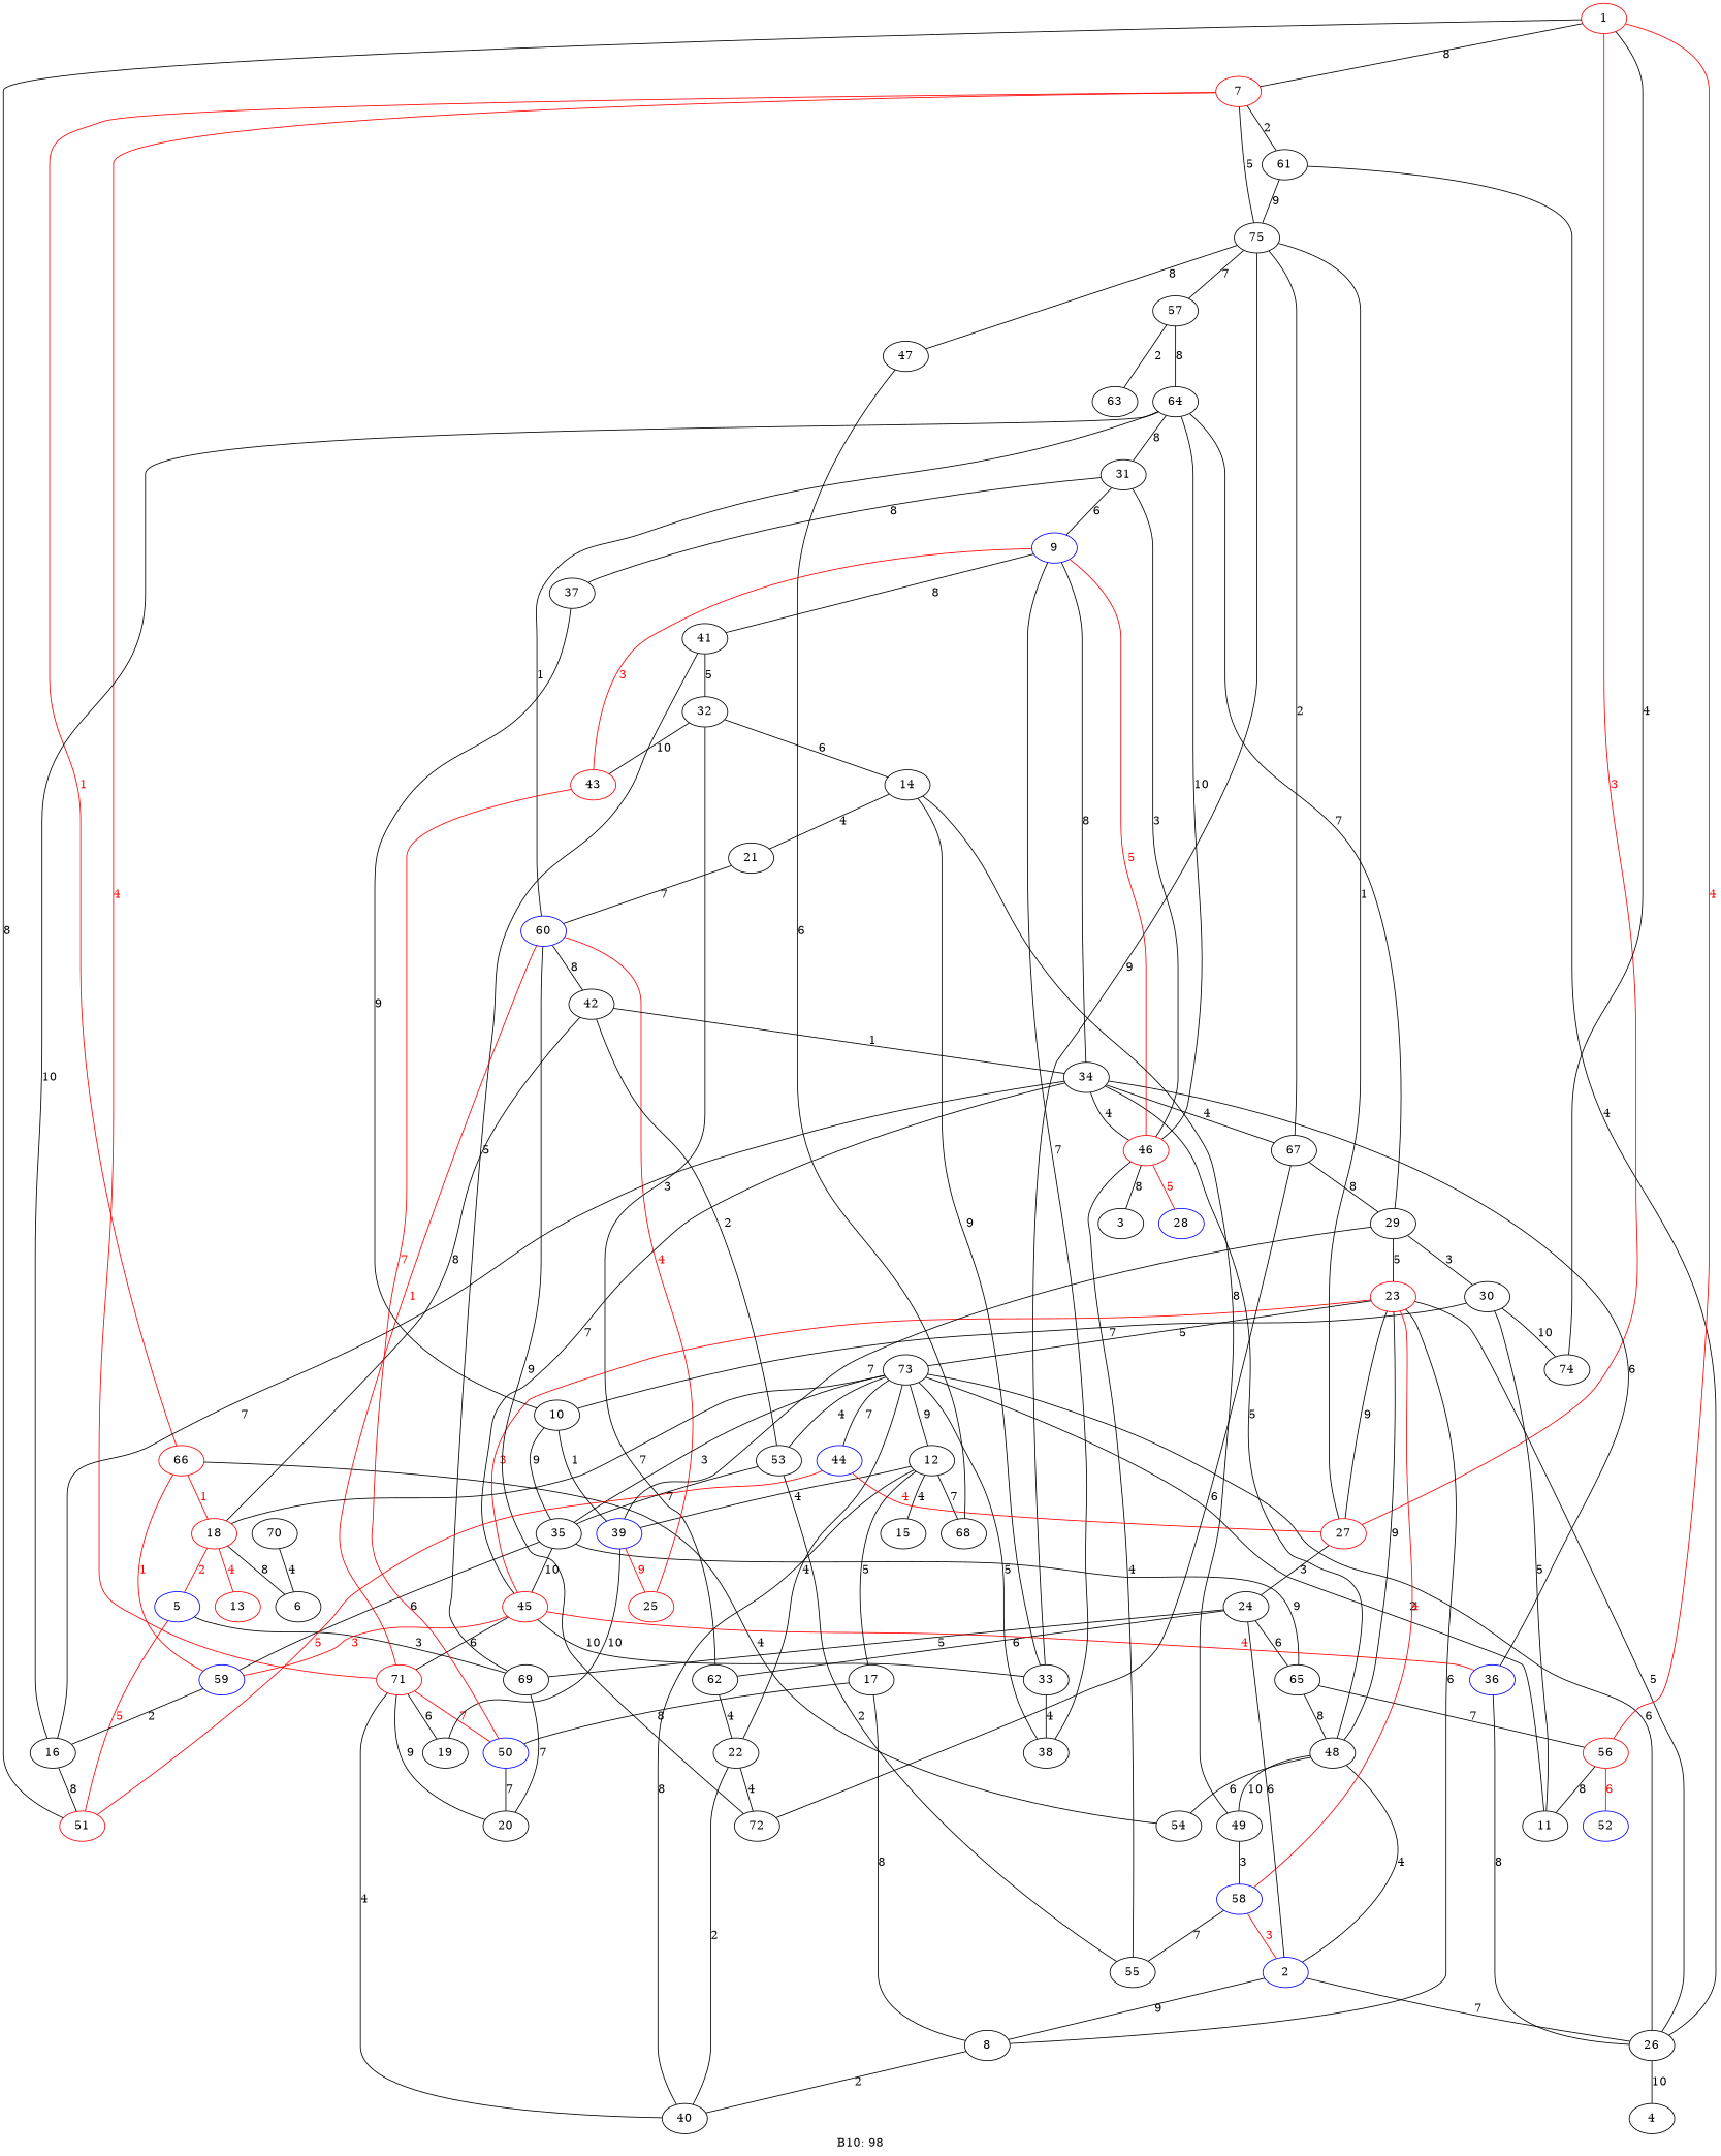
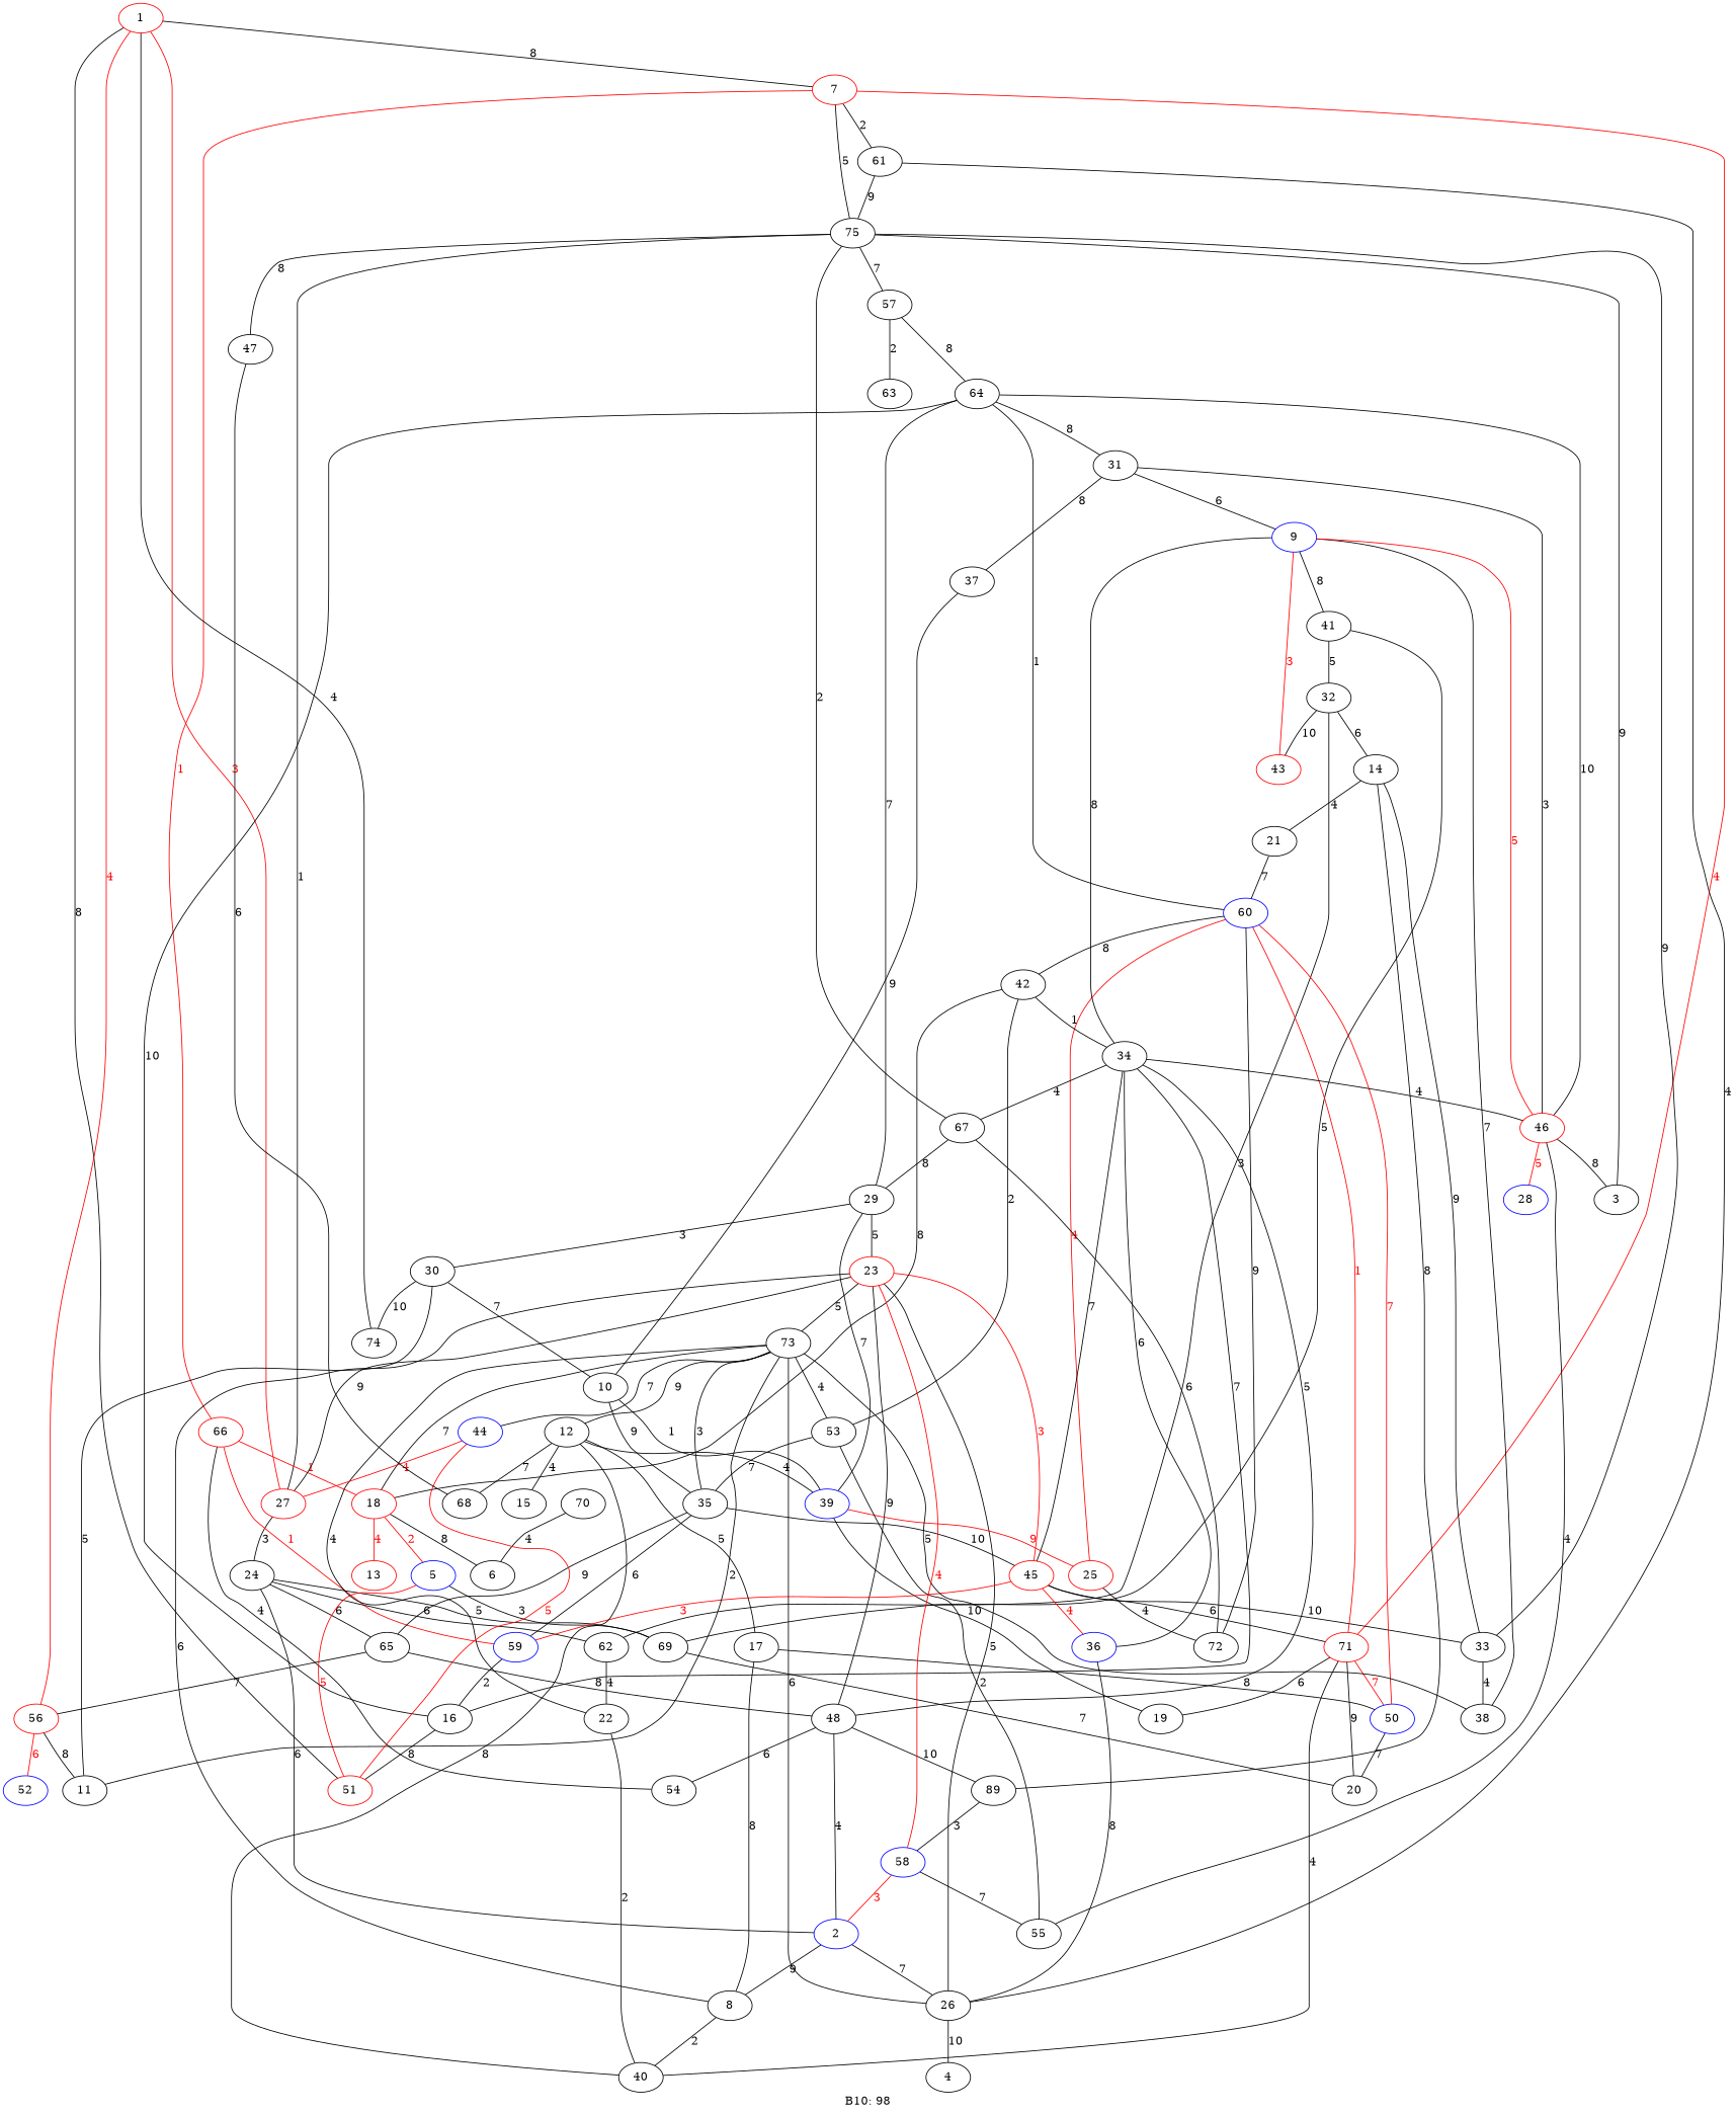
  strict graph {
    label="B10: 98"
    1 [color=red]
    7 [color=red]
    27 [color=red]
    51 [color=red]
    61
    66 [color=red]
    71 [color=red]
    24
    75
    2 [color=blue]
    8
    26
    40
    69
    62
    65
    23 [color=red]
    4
    5 [color=blue]
    41
    20
    18 [color=red]
    59 [color=blue]
    54
    50 [color=blue]
    19
    9 [color=blue]
    32
    10
    35
    39 [color=blue]
    45 [color=red]
    25 [color=red]
    12
    15
    17
    68
    70
    6
    13 [color=red]
    14
    21
    33
    60 [color=blue]
    38
    16
    42
    34
    64
    22
    72
    48
    73
    36 [color=blue]
    46 [color=red]
    28 [color=blue]
    31
    3
    55
-   49
+   49 [label=89]
    11
    44 [color=blue]
    53
    56 [color=red]
    47
    57
    29
    30
    74
    37
    43 [color=red]
    67
    58 [color=blue]
    52 [color=blue]
    63
    1 -- 7 [label=8]
    1 -- 27 [color=red fontcolor=red label=3]
    1 -- 51 [label=8]
    7 -- 61 [label=2]
    7 -- 66 [color=red fontcolor=red label=1]
    7 -- 71 [color=red fontcolor=red label=4]
    27 -- 24 [label=3]
    27 -- 75 [label=1]
    61 -- 75 [label=9]
    66 -- 18 [color=red fontcolor=red label=1]
    66 -- 59 [color=red fontcolor=red label=1]
    66 -- 54 [label=4]
    71 -- 40 [label=4]
    71 -- 20 [label=9]
    71 -- 50 [color=red fontcolor=red label=7]
    71 -- 19 [label=6]
    24 -- 69 [label=5]
    24 -- 62 [label=6]
    24 -- 65 [label=6]
    75 -- 7 [label=5]
    75 -- 33 [label=9]
+   75 -- 3 [label=9]
    75 -- 47 [label=8]
    75 -- 57 [label=7]
    2 -- 24 [label=6]
    2 -- 8 [label=9]
    2 -- 26 [label=7]
    8 -- 40 [label=2]
    26 -- 61 [label=4]
    26 -- 23 [label=5]
    26 -- 4 [label=10]
    69 -- 41 [label=5]
    69 -- 20 [label=7]
    62 -- 32 [label=3]
    62 -- 22 [label=4]
    65 -- 48 [label=8]
    65 -- 56 [label=7]
    23 -- 27 [label=9]
    23 -- 8 [label=6]
    23 -- 45 [color=red fontcolor=red label=3]
    23 -- 48 [label=9]
    23 -- 73 [label=5]
    5 -- 51 [color=red fontcolor=red label=5]
    5 -- 69 [label=3]
    41 -- 32 [label=5]
    18 -- 5 [color=red fontcolor=red label=2]
    18 -- 6 [label=8]
    18 -- 13 [color=red fontcolor=red label=4]
    18 -- 42 [label=8]
    59 -- 16 [label=2]
    50 -- 20 [label=7]
    9 -- 41 [label=8]
    32 -- 14 [label=6]
    32 -- 43 [label=10]
    10 -- 35 [label=9]
    10 -- 39 [label=1]
    35 -- 65 [label=9]
    35 -- 59 [label=6]
    35 -- 45 [label=10]
    39 -- 19 [label=10]
    39 -- 25 [color=red fontcolor=red label=9]
    45 -- 71 [label=6]
    45 -- 59 [color=red fontcolor=red label=3]
    45 -- 33 [label=10]
    45 -- 36 [color=red fontcolor=red label=4]
    12 -- 40 [label=8]
    12 -- 39 [label=4]
    12 -- 15 [label=4]
    12 -- 17 [label=5]
    12 -- 68 [label=7]
    17 -- 8 [label=8]
    17 -- 50 [label=8]
    70 -- 6 [label=4]
    14 -- 21 [label=4]
    14 -- 33 [label=9]
    21 -- 60 [label=7]
    33 -- 38 [label=4]
    60 -- 71 [color=red fontcolor=red label=1]
    60 -- 25 [color=red fontcolor=red label=4]
    60 -- 42 [label=8]
    60 -- 64 [label=1]
    38 -- 9 [label=7]
    16 -- 51 [label=8]
    42 -- 34 [label=1]
    34 -- 9 [label=8]
    34 -- 45 [label=7]
    34 -- 16 [label=7]
    34 -- 36 [label=6]
    34 -- 46 [label=4]
    34 -- 67 [label=4]
    64 -- 16 [label=10]
    64 -- 31 [label=8]
    64 -- 29 [label=7]
    22 -- 40 [label=2]
-   22 -- 72 [label=4]
+   25 -- 72 [label=4]
    72 -- 60 [label=9]
    48 -- 2 [label=4]
    48 -- 54 [label=6]
    48 -- 34 [label=5]
    48 -- 49 [label=10]
    73 -- 26 [label=6]
    73 -- 18 [label=7]
    73 -- 35 [label=3]
    73 -- 12 [label=9]
    73 -- 38 [label=5]
    73 -- 22 [label=4]
    73 -- 11 [label=2]
    73 -- 44 [label=7]
    73 -- 53 [label=4]
    36 -- 26 [label=8]
    46 -- 9 [color=red fontcolor=red label=5]
    46 -- 64 [label=10]
    46 -- 28 [color=red fontcolor=red label=5]
    46 -- 31 [label=3]
    46 -- 3 [label=8]
    46 -- 55 [label=4]
    31 -- 9 [label=6]
    31 -- 37 [label=8]
    49 -- 14 [label=8]
    49 -- 58 [label=3]
    44 -- 27 [color=red fontcolor=red label=4]
    44 -- 51 [color=red fontcolor=red label=5]
    53 -- 35 [label=7]
    53 -- 42 [label=2]
    53 -- 55 [label=2]
    56 -- 1 [color=red fontcolor=red label=4]
    56 -- 11 [label=8]
    56 -- 52 [color=red fontcolor=red label=6]
    47 -- 68 [label=6]
    57 -- 64 [label=8]
    57 -- 63 [label=2]
    29 -- 23 [label=5]
    29 -- 39 [label=7]
    29 -- 30 [label=3]
    30 -- 10 [label=7]
    30 -- 11 [label=5]
    30 -- 74 [label=10]
    74 -- 1 [label=4]
    37 -- 10 [label=9]
-   43 -- 50 [color=red fontcolor=red label=7]
+   60 -- 50 [color=red fontcolor=red label=7]
    43 -- 9 [color=red fontcolor=red label=3]
    67 -- 75 [label=2]
    67 -- 72 [label=6]
    67 -- 29 [label=8]
    58 -- 2 [color=red fontcolor=red label=3]
    58 -- 23 [color=red fontcolor=red label=4]
    58 -- 55 [label=7]
  }
